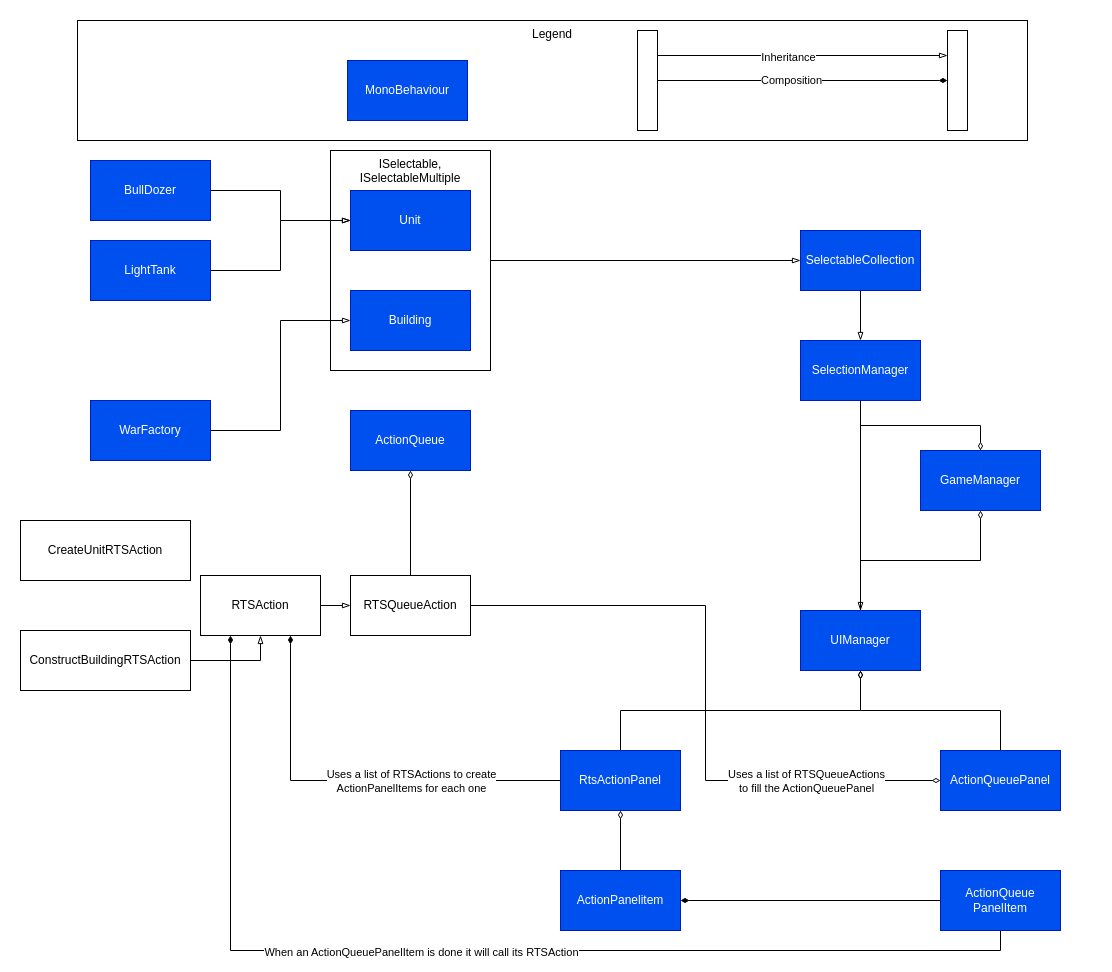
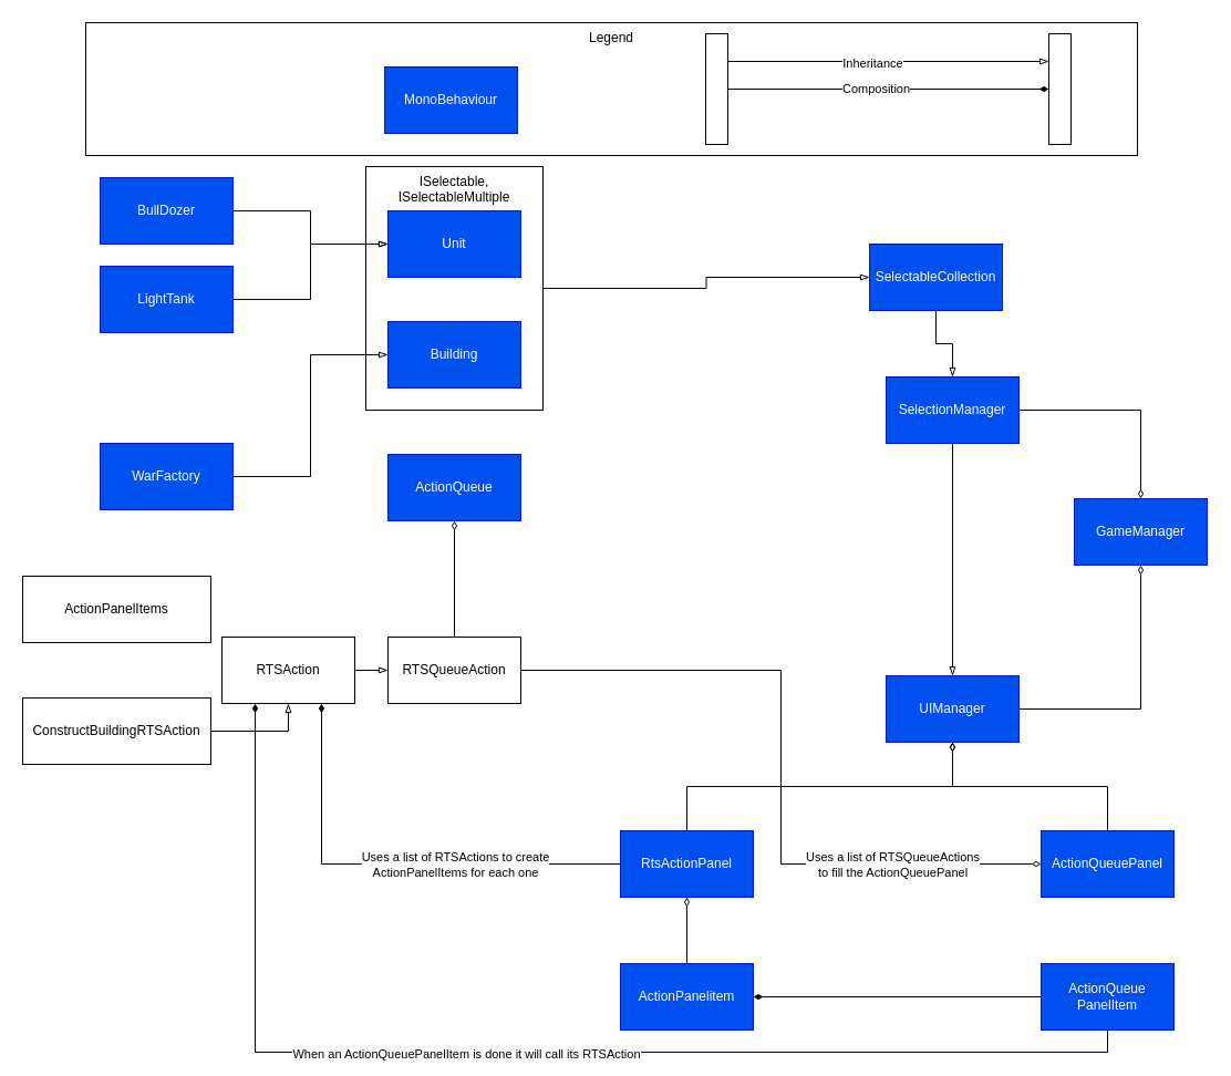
  <mxCell id="0" />
  <mxCell id="1" parent="0" />
  <mxCell id="2" value="Legend" style="whiteSpace=wrap;html=1;verticalAlign=top;" parent="1" vertex="1"><mxGeometry x="77" y="20" width="950" height="120" as="geometry" /></mxCell>
- <mxCell id="3" value="GameManager" style="rounded=0;whiteSpace=wrap;html=1;fillColor=#0050ef;fontColor=#ffffff;strokeColor=#001DBC;" parent="1" vertex="1"><mxGeometry x="920" y="450" width="120" height="60" as="geometry" /></mxCell>
+ <mxCell id="3" value="GameManager" style="rounded=0;whiteSpace=wrap;html=1;fillColor=#0050ef;fontColor=#ffffff;strokeColor=#001DBC;" parent="1" vertex="1"><mxGeometry x="970" y="450" width="120" height="60" as="geometry" /></mxCell>
  <mxCell id="4" style="edgeStyle=orthogonalEdgeStyle;rounded=0;orthogonalLoop=1;jettySize=auto;html=1;entryX=0.5;entryY=1;entryDx=0;entryDy=0;endArrow=diamondThin;endFill=0;" parent="1" source="5" target="3" edge="1"><mxGeometry relative="1" as="geometry" /></mxCell>
  <mxCell id="5" value="UIManager" style="whiteSpace=wrap;html=1;fillColor=#0050ef;fontColor=#ffffff;strokeColor=#001DBC;" parent="1" vertex="1"><mxGeometry x="800" y="610" width="120" height="60" as="geometry" /></mxCell>
  <mxCell id="6" style="edgeStyle=orthogonalEdgeStyle;rounded=0;orthogonalLoop=1;jettySize=auto;html=1;entryX=0.5;entryY=1;entryDx=0;entryDy=0;endArrow=diamondThin;endFill=0;" parent="1" source="9" target="5" edge="1"><mxGeometry relative="1" as="geometry"><Array as="points"><mxPoint x="620" y="710" /><mxPoint x="860" y="710" /></Array></mxGeometry></mxCell>
  <mxCell id="7" style="edgeStyle=orthogonalEdgeStyle;rounded=0;orthogonalLoop=1;jettySize=auto;html=1;entryX=0.75;entryY=1;entryDx=0;entryDy=0;endArrow=diamondThin;endFill=1;" parent="1" source="9" target="29" edge="1"><mxGeometry relative="1" as="geometry" /></mxCell>
  <mxCell id="8" value="Uses a list of RTSActions to create &lt;br&gt;ActionPanelItems for each one" style="edgeLabel;html=1;align=center;verticalAlign=middle;resizable=0;points=[];" parent="7" vertex="1" connectable="0"><mxGeometry x="-0.007" y="3" relative="1" as="geometry"><mxPoint x="56" y="-3" as="offset" /></mxGeometry></mxCell>
  <mxCell id="9" value="RtsActionPanel" style="whiteSpace=wrap;html=1;fillColor=#0050ef;fontColor=#ffffff;strokeColor=#001DBC;" parent="1" vertex="1"><mxGeometry x="560" y="750" width="120" height="60" as="geometry" /></mxCell>
  <mxCell id="10" style="edgeStyle=orthogonalEdgeStyle;rounded=0;orthogonalLoop=1;jettySize=auto;html=1;entryX=0.5;entryY=1;entryDx=0;entryDy=0;endArrow=diamondThin;endFill=0;" parent="1" source="11" target="5" edge="1"><mxGeometry relative="1" as="geometry"><Array as="points"><mxPoint x="1000" y="710" /><mxPoint x="860" y="710" /></Array></mxGeometry></mxCell>
  <mxCell id="11" value="ActionQueuePanel" style="whiteSpace=wrap;html=1;fillColor=#0050ef;fontColor=#ffffff;strokeColor=#001DBC;" parent="1" vertex="1"><mxGeometry x="940" y="750" width="120" height="60" as="geometry" /></mxCell>
  <mxCell id="12" style="edgeStyle=orthogonalEdgeStyle;rounded=0;orthogonalLoop=1;jettySize=auto;html=1;entryX=0.5;entryY=0;entryDx=0;entryDy=0;endArrow=diamondThin;endFill=0;" parent="1" source="14" target="3" edge="1"><mxGeometry relative="1" as="geometry" /></mxCell>
  <mxCell id="13" style="edgeStyle=orthogonalEdgeStyle;rounded=0;orthogonalLoop=1;jettySize=auto;html=1;entryX=0.5;entryY=0;entryDx=0;entryDy=0;endArrow=blockThin;endFill=0;" parent="1" source="14" target="5" edge="1"><mxGeometry relative="1" as="geometry" /></mxCell>
  <mxCell id="14" value="SelectionManager" style="whiteSpace=wrap;html=1;fillColor=#0050ef;fontColor=#ffffff;strokeColor=#001DBC;" parent="1" vertex="1"><mxGeometry x="800" y="340" width="120" height="60" as="geometry" /></mxCell>
  <mxCell id="15" style="edgeStyle=orthogonalEdgeStyle;rounded=0;orthogonalLoop=1;jettySize=auto;html=1;entryX=0.5;entryY=0;entryDx=0;entryDy=0;endArrow=blockThin;endFill=0;" parent="1" source="16" target="14" edge="1"><mxGeometry relative="1" as="geometry" /></mxCell>
- <mxCell id="16" value="SelectableCollection" style="whiteSpace=wrap;html=1;fillColor=#0050ef;fontColor=#ffffff;strokeColor=#001DBC;" parent="1" vertex="1"><mxGeometry x="800" y="230" width="120" height="60" as="geometry" /></mxCell>
+ <mxCell id="16" value="SelectableCollection" style="whiteSpace=wrap;html=1;fillColor=#0050ef;fontColor=#ffffff;strokeColor=#001DBC;" parent="1" vertex="1"><mxGeometry x="785" y="220" width="120" height="60" as="geometry" /></mxCell>
  <mxCell id="17" style="edgeStyle=orthogonalEdgeStyle;rounded=0;orthogonalLoop=1;jettySize=auto;html=1;entryX=0;entryY=0.5;entryDx=0;entryDy=0;endArrow=blockThin;endFill=0;" parent="1" source="18" target="16" edge="1"><mxGeometry relative="1" as="geometry" /></mxCell>
  <mxCell id="18" value="ISelectable, ISelectableMultiple" style="whiteSpace=wrap;html=1;verticalAlign=top;" parent="1" vertex="1"><mxGeometry x="330" y="150" width="160" height="220" as="geometry" /></mxCell>
  <mxCell id="19" value="Unit" style="whiteSpace=wrap;html=1;fillColor=#0050ef;fontColor=#ffffff;strokeColor=#001DBC;" parent="1" vertex="1"><mxGeometry x="350" y="190" width="120" height="60" as="geometry" /></mxCell>
  <mxCell id="20" value="Building" style="whiteSpace=wrap;html=1;fillColor=#0050ef;fontColor=#ffffff;strokeColor=#001DBC;" parent="1" vertex="1"><mxGeometry x="350" y="290" width="120" height="60" as="geometry" /></mxCell>
  <mxCell id="21" style="edgeStyle=orthogonalEdgeStyle;rounded=0;orthogonalLoop=1;jettySize=auto;html=1;entryX=0;entryY=0.5;entryDx=0;entryDy=0;endArrow=blockThin;endFill=0;strokeWidth=1;" parent="1" source="22" target="19" edge="1"><mxGeometry relative="1" as="geometry" /></mxCell>
  <mxCell id="22" value="BullDozer" style="whiteSpace=wrap;html=1;fillColor=#0050ef;fontColor=#ffffff;strokeColor=#001DBC;" parent="1" vertex="1"><mxGeometry x="90" y="160" width="120" height="60" as="geometry" /></mxCell>
  <mxCell id="23" style="edgeStyle=orthogonalEdgeStyle;rounded=0;orthogonalLoop=1;jettySize=auto;html=1;entryX=0;entryY=0.5;entryDx=0;entryDy=0;endArrow=blockThin;endFill=0;strokeWidth=1;" parent="1" source="24" target="19" edge="1"><mxGeometry relative="1" as="geometry" /></mxCell>
  <mxCell id="24" value="LightTank" style="whiteSpace=wrap;html=1;fillColor=#0050ef;fontColor=#ffffff;strokeColor=#001DBC;" parent="1" vertex="1"><mxGeometry x="90" y="240" width="120" height="60" as="geometry" /></mxCell>
  <mxCell id="25" style="edgeStyle=orthogonalEdgeStyle;rounded=0;orthogonalLoop=1;jettySize=auto;html=1;entryX=0;entryY=0.5;entryDx=0;entryDy=0;endArrow=blockThin;endFill=0;strokeWidth=1;" parent="1" source="26" target="20" edge="1"><mxGeometry relative="1" as="geometry" /></mxCell>
  <mxCell id="26" value="WarFactory" style="whiteSpace=wrap;html=1;fillColor=#0050ef;fontColor=#ffffff;strokeColor=#001DBC;" parent="1" vertex="1"><mxGeometry x="90" y="400" width="120" height="60" as="geometry" /></mxCell>
  <mxCell id="27" value="ActionQueue" style="whiteSpace=wrap;html=1;fillColor=#0050ef;fontColor=#ffffff;strokeColor=#001DBC;" parent="1" vertex="1"><mxGeometry x="350" y="410" width="120" height="60" as="geometry" /></mxCell>
  <mxCell id="28" style="edgeStyle=orthogonalEdgeStyle;rounded=0;orthogonalLoop=1;jettySize=auto;html=1;entryX=0;entryY=0.5;entryDx=0;entryDy=0;endArrow=blockThin;endFill=0;" parent="1" source="29" target="33" edge="1"><mxGeometry relative="1" as="geometry" /></mxCell>
  <mxCell id="29" value="RTSAction" style="whiteSpace=wrap;html=1;" parent="1" vertex="1"><mxGeometry x="200" y="575" width="120" height="60" as="geometry" /></mxCell>
  <mxCell id="30" style="edgeStyle=orthogonalEdgeStyle;rounded=0;orthogonalLoop=1;jettySize=auto;html=1;entryX=0.5;entryY=1;entryDx=0;entryDy=0;endArrow=diamondThin;endFill=0;" parent="1" source="33" target="27" edge="1"><mxGeometry relative="1" as="geometry" /></mxCell>
  <mxCell id="31" style="edgeStyle=orthogonalEdgeStyle;rounded=0;orthogonalLoop=1;jettySize=auto;html=1;entryX=0;entryY=0.5;entryDx=0;entryDy=0;endArrow=diamondThin;endFill=0;" parent="1" source="33" target="11" edge="1"><mxGeometry relative="1" as="geometry" /></mxCell>
  <mxCell id="32" value="Uses a list of RTSQueueActions&lt;br&gt;to fill the ActionQueuePanel" style="edgeLabel;html=1;align=center;verticalAlign=middle;resizable=0;points=[];" parent="31" vertex="1" connectable="0"><mxGeometry x="-0.798" y="-2" relative="1" as="geometry"><mxPoint x="270" y="173" as="offset" /></mxGeometry></mxCell>
  <mxCell id="33" value="RTSQueueAction" style="whiteSpace=wrap;html=1;" parent="1" vertex="1"><mxGeometry x="350" y="575" width="120" height="60" as="geometry" /></mxCell>
  <mxCell id="34" value="MonoBehaviour" style="whiteSpace=wrap;html=1;fillColor=#0050ef;fontColor=#ffffff;strokeColor=#001DBC;" parent="1" vertex="1"><mxGeometry x="347" y="60" width="120" height="60" as="geometry" /></mxCell>
- <mxCell id="35" value="CreateUnitRTSAction" style="whiteSpace=wrap;html=1;" parent="1" vertex="1"><mxGeometry x="20" y="520" width="170" height="60" as="geometry" /></mxCell>
+ <mxCell id="35" value="ActionPanelItems" style="whiteSpace=wrap;html=1;" parent="1" vertex="1"><mxGeometry x="20" y="520" width="170" height="60" as="geometry" /></mxCell>
  <mxCell id="36" style="edgeStyle=orthogonalEdgeStyle;rounded=0;orthogonalLoop=1;jettySize=auto;html=1;entryX=0.5;entryY=1;entryDx=0;entryDy=0;endArrow=blockThin;endFill=0;" parent="1" source="37" target="29" edge="1"><mxGeometry relative="1" as="geometry" /></mxCell>
  <mxCell id="37" value="ConstructBuildingRTSAction" style="whiteSpace=wrap;html=1;" parent="1" vertex="1"><mxGeometry x="20" y="630" width="170" height="60" as="geometry" /></mxCell>
  <mxCell id="38" style="edgeStyle=orthogonalEdgeStyle;rounded=0;orthogonalLoop=1;jettySize=auto;html=1;entryX=0.5;entryY=1;entryDx=0;entryDy=0;endArrow=diamondThin;endFill=0;" parent="1" source="39" target="9" edge="1"><mxGeometry relative="1" as="geometry" /></mxCell>
  <mxCell id="39" value="ActionPanelitem" style="whiteSpace=wrap;html=1;fillColor=#0050ef;fontColor=#ffffff;strokeColor=#001DBC;" parent="1" vertex="1"><mxGeometry x="560" y="870" width="120" height="60" as="geometry" /></mxCell>
  <mxCell id="40" style="edgeStyle=orthogonalEdgeStyle;rounded=0;orthogonalLoop=1;jettySize=auto;html=1;endArrow=diamondThin;endFill=1;" parent="1" source="43" target="39" edge="1"><mxGeometry relative="1" as="geometry" /></mxCell>
  <mxCell id="41" style="edgeStyle=orthogonalEdgeStyle;rounded=0;orthogonalLoop=1;jettySize=auto;html=1;entryX=0.25;entryY=1;entryDx=0;entryDy=0;endArrow=diamondThin;endFill=1;exitX=0.5;exitY=1;exitDx=0;exitDy=0;" parent="1" source="43" target="29" edge="1"><mxGeometry relative="1" as="geometry"><mxPoint x="1100" y="930" as="sourcePoint" /><Array as="points"><mxPoint x="1000" y="950" /><mxPoint x="230" y="950" /></Array></mxGeometry></mxCell>
  <mxCell id="42" value="When an ActionQueuePanelItem is done it will call its RTSAction" style="edgeLabel;html=1;align=center;verticalAlign=middle;resizable=0;points=[];" parent="41" vertex="1" connectable="0"><mxGeometry x="0.2" y="1" relative="1" as="geometry"><mxPoint x="63" as="offset" /></mxGeometry></mxCell>
  <mxCell id="43" value="ActionQueue&lt;br&gt;PanelItem" style="whiteSpace=wrap;html=1;fillColor=#0050ef;fontColor=#ffffff;strokeColor=#001DBC;" parent="1" vertex="1"><mxGeometry x="940" y="870" width="120" height="60" as="geometry" /></mxCell>
  <mxCell id="44" style="edgeStyle=orthogonalEdgeStyle;rounded=0;orthogonalLoop=1;jettySize=auto;html=1;exitX=1;exitY=0.25;exitDx=0;exitDy=0;entryX=0;entryY=0.25;entryDx=0;entryDy=0;endArrow=blockThin;endFill=0;" parent="1" source="48" target="49" edge="1"><mxGeometry relative="1" as="geometry" /></mxCell>
  <mxCell id="45" value="Inheritance" style="edgeLabel;html=1;align=center;verticalAlign=middle;resizable=0;points=[];" parent="44" vertex="1" connectable="0"><mxGeometry x="-0.248" y="-1" relative="1" as="geometry"><mxPoint x="21" as="offset" /></mxGeometry></mxCell>
  <mxCell id="46" style="edgeStyle=orthogonalEdgeStyle;rounded=0;orthogonalLoop=1;jettySize=auto;html=1;entryX=0;entryY=0.5;entryDx=0;entryDy=0;endArrow=diamondThin;endFill=1;" parent="1" source="48" target="49" edge="1"><mxGeometry relative="1" as="geometry" /></mxCell>
  <mxCell id="47" value="Composition" style="edgeLabel;html=1;align=center;verticalAlign=middle;resizable=0;points=[];" parent="46" vertex="1" connectable="0"><mxGeometry x="-0.084" y="1" relative="1" as="geometry"><mxPoint as="offset" /></mxGeometry></mxCell>
  <mxCell id="48" value="" style="rounded=0;whiteSpace=wrap;html=1;" parent="1" vertex="1"><mxGeometry x="637" y="30" width="20" height="100" as="geometry" /></mxCell>
  <mxCell id="49" value="" style="rounded=0;whiteSpace=wrap;html=1;" parent="1" vertex="1"><mxGeometry x="947" y="30" width="20" height="100" as="geometry" /></mxCell>
